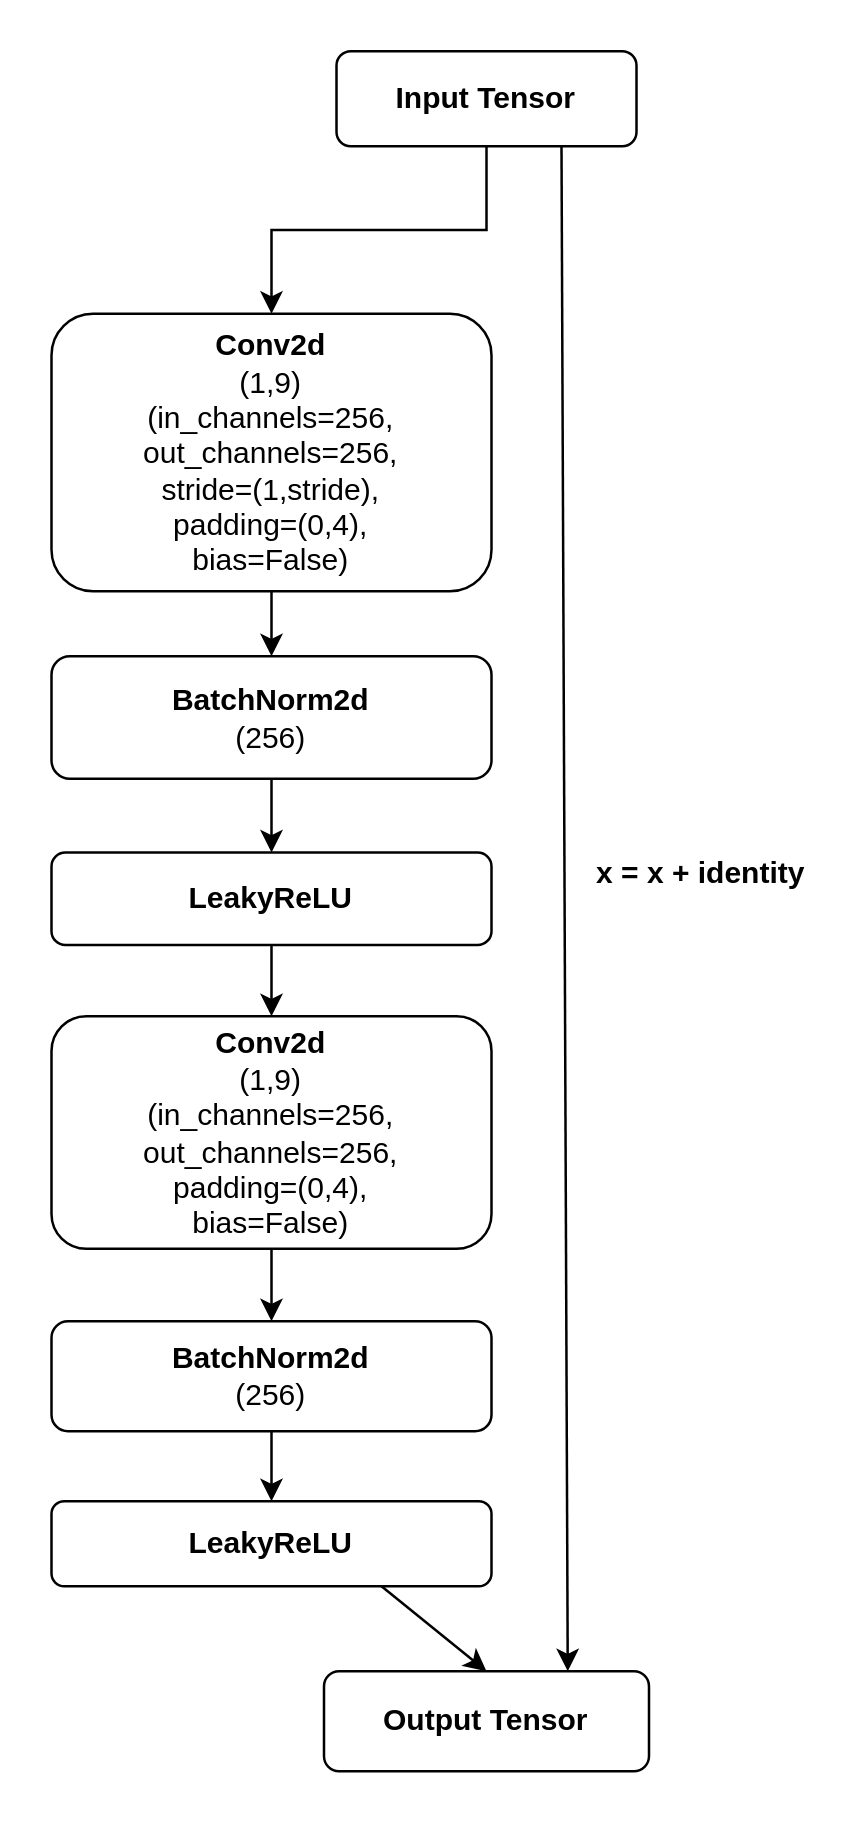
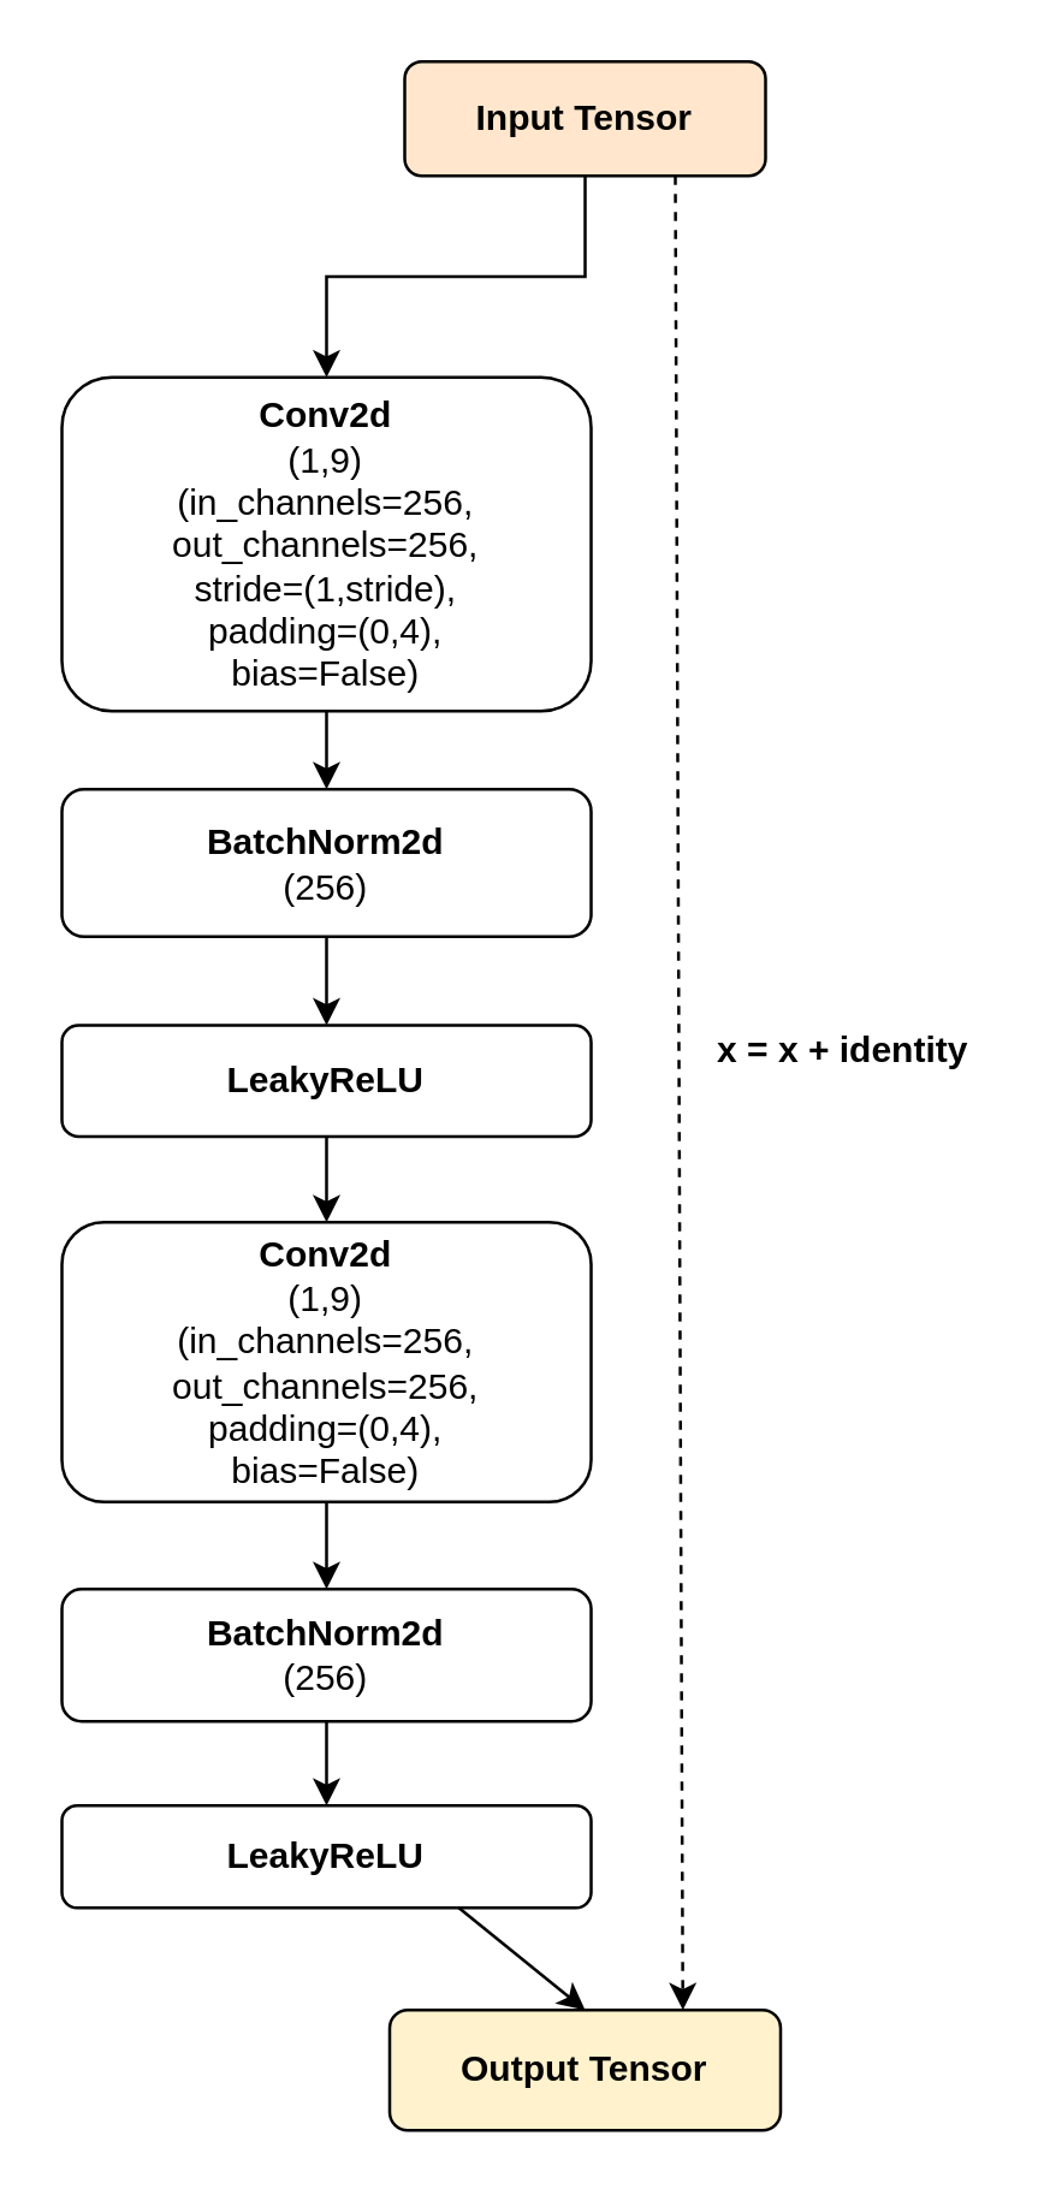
  <mxCell id="0" />
  <mxCell id="1" parent="0" />
  <mxCell id="2" value="" style="edgeStyle=orthogonalEdgeStyle;rounded=0;orthogonalLoop=1;jettySize=auto;html=1;" edge="1" parent="1" source="3" target="5"><mxGeometry relative="1" as="geometry" /></mxCell>
- <mxCell id="3" value="&lt;b&gt;Input Tensor&lt;/b&gt;" style="rounded=1;whiteSpace=wrap;html=1;" vertex="1" parent="1"><mxGeometry x="134" y="20" width="120" height="38" as="geometry" /></mxCell>
+ <mxCell id="3" value="&lt;b&gt;Input Tensor&lt;/b&gt;" style="rounded=1;whiteSpace=wrap;html=1;fillColor=#ffe6cc;" vertex="1" parent="1"><mxGeometry x="134" y="20" width="120" height="38" as="geometry" /></mxCell>
  <mxCell id="4" value="" style="edgeStyle=orthogonalEdgeStyle;rounded=0;orthogonalLoop=1;jettySize=auto;html=1;" edge="1" parent="1" source="5" target="7"><mxGeometry relative="1" as="geometry" /></mxCell>
  <mxCell id="5" value="&lt;b&gt;Conv2d&lt;/b&gt;&lt;div&gt;(1,9)&lt;/div&gt;&lt;div&gt;(in_channels=256,&lt;/div&gt;&lt;div&gt;out_channels=256,&lt;/div&gt;&lt;div&gt;stride=(1,stride),&lt;/div&gt;&lt;div&gt;padding=(0,4),&lt;/div&gt;&lt;div&gt;bias=False)&lt;/div&gt;" style="rounded=1;whiteSpace=wrap;html=1;" vertex="1" parent="1"><mxGeometry x="20" y="125" width="176" height="111" as="geometry" /></mxCell>
  <mxCell id="6" value="" style="edgeStyle=orthogonalEdgeStyle;rounded=0;orthogonalLoop=1;jettySize=auto;html=1;" edge="1" parent="1" source="7" target="9"><mxGeometry relative="1" as="geometry" /></mxCell>
  <mxCell id="7" value="&lt;b&gt;BatchNorm2d&lt;/b&gt;&lt;div&gt;(256)&lt;/div&gt;" style="rounded=1;whiteSpace=wrap;html=1;" vertex="1" parent="1"><mxGeometry x="20" y="262" width="176" height="49" as="geometry" /></mxCell>
  <mxCell id="8" value="" style="edgeStyle=orthogonalEdgeStyle;rounded=0;orthogonalLoop=1;jettySize=auto;html=1;" edge="1" parent="1" source="9" target="11"><mxGeometry relative="1" as="geometry" /></mxCell>
  <mxCell id="9" value="&lt;b&gt;LeakyReLU&lt;/b&gt;" style="rounded=1;whiteSpace=wrap;html=1;" vertex="1" parent="1"><mxGeometry x="20" y="340.5" width="176" height="37" as="geometry" /></mxCell>
  <mxCell id="10" value="" style="edgeStyle=orthogonalEdgeStyle;rounded=0;orthogonalLoop=1;jettySize=auto;html=1;" edge="1" parent="1" source="11" target="13"><mxGeometry relative="1" as="geometry" /></mxCell>
  <mxCell id="11" value="&lt;b&gt;Conv2d&lt;/b&gt;&lt;div&gt;(1,9)&lt;/div&gt;&lt;div&gt;(in_channels=256,&lt;/div&gt;&lt;div&gt;out_channels=256,&lt;/div&gt;&lt;div&gt;&lt;span style=&quot;background-color: initial;&quot;&gt;padding=(0,4),&lt;/span&gt;&lt;/div&gt;&lt;div&gt;bias=False)&lt;/div&gt;" style="rounded=1;whiteSpace=wrap;html=1;" vertex="1" parent="1"><mxGeometry x="20" y="406" width="176" height="93" as="geometry" /></mxCell>
  <mxCell id="12" value="" style="edgeStyle=orthogonalEdgeStyle;rounded=0;orthogonalLoop=1;jettySize=auto;html=1;" edge="1" parent="1" source="13" target="14"><mxGeometry relative="1" as="geometry" /></mxCell>
  <mxCell id="13" value="&lt;b&gt;BatchNorm2d&lt;/b&gt;&lt;div&gt;(256)&lt;/div&gt;" style="rounded=1;whiteSpace=wrap;html=1;" vertex="1" parent="1"><mxGeometry x="20" y="528" width="176" height="44" as="geometry" /></mxCell>
  <mxCell id="14" value="&lt;div&gt;&lt;b&gt;LeakyReLU&lt;/b&gt;&lt;/div&gt;" style="rounded=1;whiteSpace=wrap;html=1;" vertex="1" parent="1"><mxGeometry x="20" y="600" width="176" height="34" as="geometry" /></mxCell>
- <mxCell id="15" value="&lt;b&gt;Output Tensor&lt;/b&gt;" style="rounded=1;whiteSpace=wrap;html=1;" vertex="1" parent="1"><mxGeometry x="129" y="668" width="130" height="40" as="geometry" /></mxCell>
+ <mxCell id="15" value="&lt;b&gt;Output Tensor&lt;/b&gt;" style="rounded=1;whiteSpace=wrap;html=1;fillColor=#fff2cc;" vertex="1" parent="1"><mxGeometry x="129" y="668" width="130" height="40" as="geometry" /></mxCell>
  <mxCell id="16" value="" style="endArrow=classic;html=1;rounded=0;exitX=0.75;exitY=1;exitDx=0;exitDy=0;entryX=0.5;entryY=0;entryDx=0;entryDy=0;" edge="1" parent="1" source="14" target="15"><mxGeometry width="50" height="50" relative="1" as="geometry"><mxPoint x="-61" y="776" as="sourcePoint" /><mxPoint x="44" y="822" as="targetPoint" /></mxGeometry></mxCell>
- <mxCell id="17" value="" style="endArrow=classic;html=1;rounded=0;exitX=0.75;exitY=1;exitDx=0;exitDy=0;entryX=0.75;entryY=0;entryDx=0;entryDy=0;" edge="1" parent="1" source="3" target="15"><mxGeometry width="50" height="50" relative="1" as="geometry"><mxPoint x="222" y="162" as="sourcePoint" /><mxPoint x="272" y="112" as="targetPoint" /></mxGeometry></mxCell>
+ <mxCell id="17" value="" style="endArrow=classic;html=1;rounded=0;exitX=0.75;exitY=1;exitDx=0;exitDy=0;entryX=0.75;entryY=0;entryDx=0;entryDy=0;dashed=1;" edge="1" parent="1" source="3" target="15"><mxGeometry width="50" height="50" relative="1" as="geometry"><mxPoint x="222" y="162" as="sourcePoint" /><mxPoint x="272" y="112" as="targetPoint" /></mxGeometry></mxCell>
  <mxCell id="18" value="&lt;b&gt;x = x + identity&lt;/b&gt;" style="text;html=1;align=center;verticalAlign=middle;whiteSpace=wrap;rounded=0;" vertex="1" parent="1"><mxGeometry x="235" y="334" width="90" height="30" as="geometry" /></mxCell>
